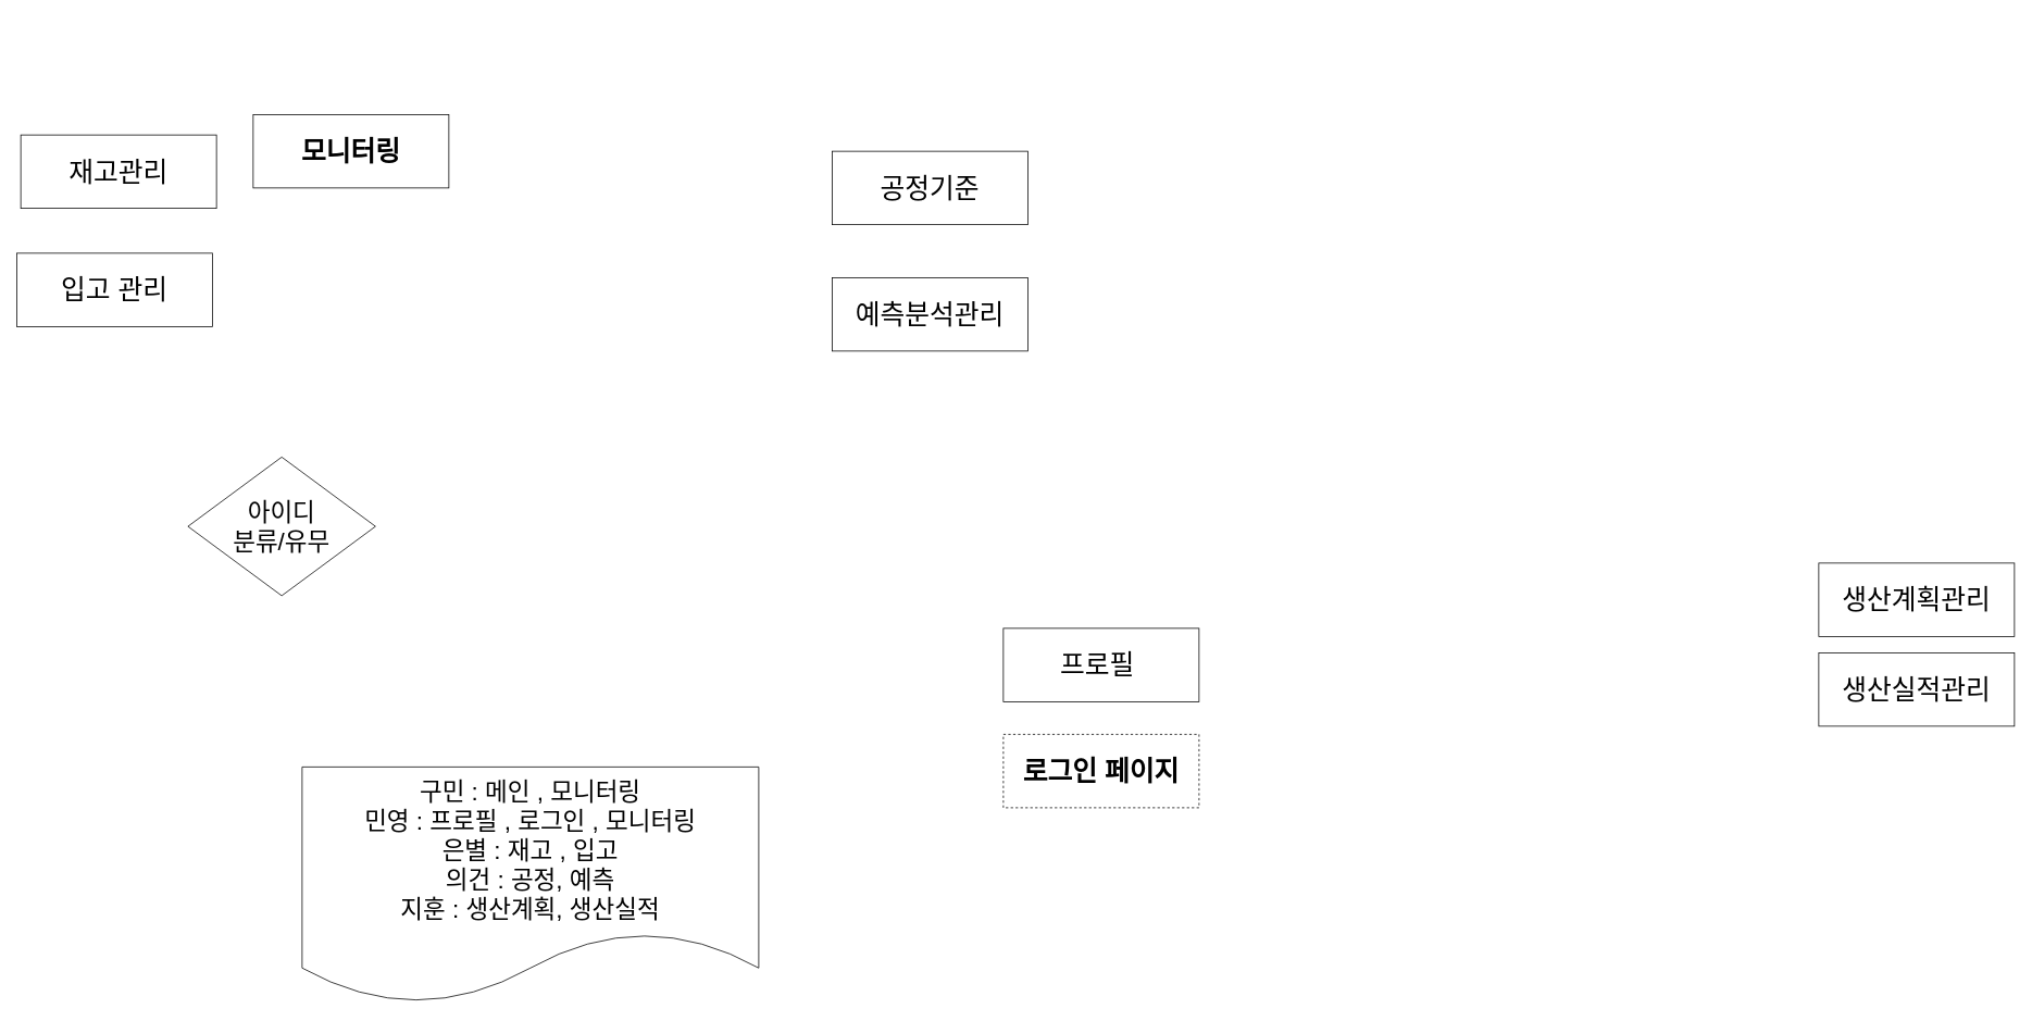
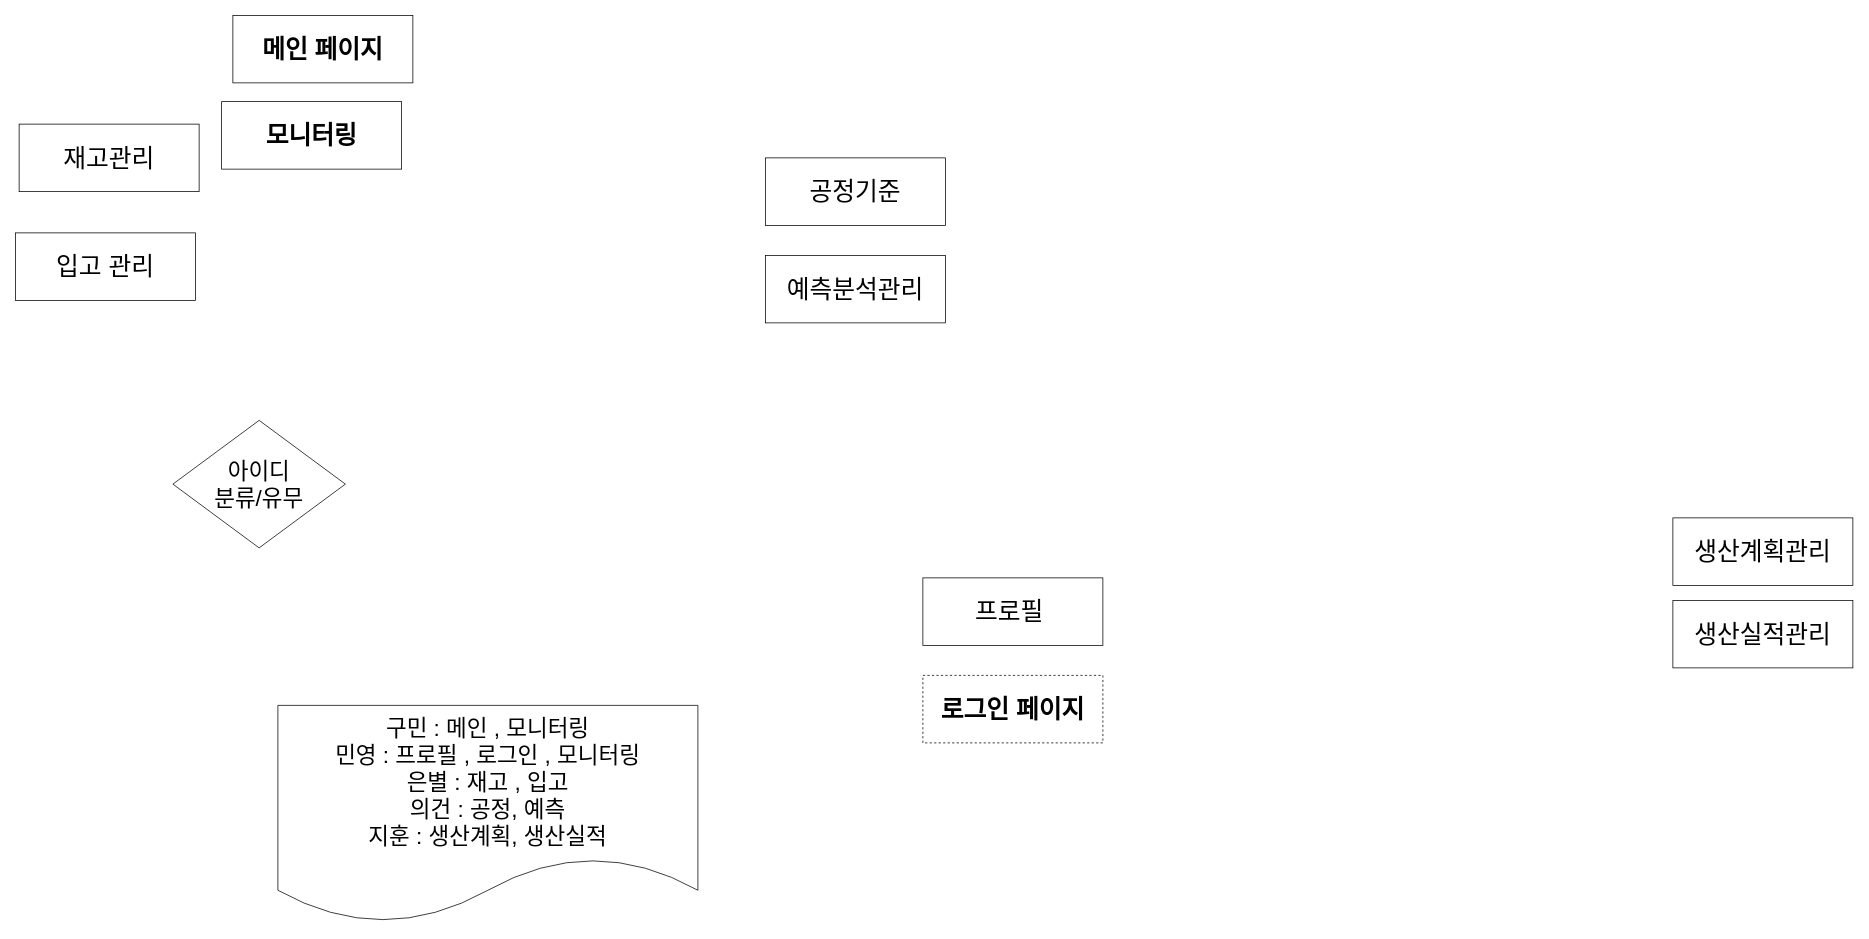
  <mxCell id="0" />
  <mxCell id="1" parent="0" />
+ <mxCell id="2" value="&lt;font style=&quot;font-size: 33px;&quot;&gt;&lt;b style=&quot;font-size: 33px;&quot;&gt;메인 페이지&lt;/b&gt;&lt;/font&gt;" style="rounded=0;whiteSpace=wrap;html=1;fontSize=33;" parent="1" vertex="1"><mxGeometry y="20" width="240" height="90" as="geometry" x="310" /></mxCell>
  <mxCell id="3" value="&lt;font style=&quot;font-size: 33px;&quot;&gt;&lt;b style=&quot;font-size: 33px;&quot;&gt;로그인 페이지&lt;br&gt;&lt;/b&gt;&lt;/font&gt;" style="rounded=0;whiteSpace=wrap;html=1;fontSize=33;dashed=1;" parent="1" vertex="1"><mxGeometry x="1230" y="900" width="240" height="90" as="geometry" /></mxCell>
  <mxCell id="4" value="아이디&lt;br&gt;분류/유무" style="rhombus;whiteSpace=wrap;html=1;fontSize=30;" parent="1" vertex="1"><mxGeometry x="230" y="560" width="230" height="170" as="geometry" /></mxCell>
  <mxCell id="5" value="예측분석관리" style="rounded=0;whiteSpace=wrap;html=1;fontSize=33;" parent="1" vertex="1"><mxGeometry x="1020" y="340" width="240" height="90" as="geometry" /></mxCell>
  <mxCell id="6" value="입고 관리" style="rounded=0;whiteSpace=wrap;html=1;fontSize=33;" parent="1" vertex="1"><mxGeometry x="20" y="310" width="240" height="90" as="geometry" /></mxCell>
  <mxCell id="7" value="생산계획관리" style="rounded=0;whiteSpace=wrap;html=1;fontSize=33;" parent="1" vertex="1"><mxGeometry x="2230" y="690" width="240" height="90" as="geometry" /></mxCell>
  <mxCell id="8" value="재고관리" style="rounded=0;whiteSpace=wrap;html=1;fontSize=33;" parent="1" vertex="1"><mxGeometry x="25" y="165" width="240" height="90" as="geometry" /></mxCell>
  <mxCell id="9" value="프로필&amp;nbsp;" style="rounded=0;whiteSpace=wrap;html=1;fontSize=33;" parent="1" vertex="1"><mxGeometry x="1230" y="770" width="240" height="90" as="geometry" /></mxCell>
- <mxCell id="10" value="&lt;b&gt;모니터링&lt;/b&gt;" style="rounded=0;whiteSpace=wrap;html=1;fontSize=33;" parent="1" vertex="1"><mxGeometry y="140" width="240" height="90" as="geometry" x="310" /></mxCell>
+ <mxCell id="10" value="&lt;b&gt;모니터링&lt;/b&gt;" style="rounded=0;whiteSpace=wrap;html=1;fontSize=33;" parent="1" vertex="1"><mxGeometry x="295" y="135" width="240" height="90" as="geometry" /></mxCell>
  <mxCell id="11" value="생산실적관리" style="rounded=0;whiteSpace=wrap;html=1;fontSize=33;" parent="1" vertex="1"><mxGeometry x="2230" y="800" width="240" height="90" as="geometry" /></mxCell>
  <mxCell id="12" value="구민 : 메인 , 모니터링&lt;br&gt;민영 : 프로필 , 로그인 , 모니터링&lt;br&gt;은별 : 재고 , 입고&lt;br&gt;의건 : 공정, 예측&lt;br&gt;지훈 : 생산계획, 생산실적&lt;br&gt;" style="shape=document;whiteSpace=wrap;html=1;boundedLbl=1;fontSize=30;" parent="1" vertex="1"><mxGeometry x="370" y="940" width="560" height="290" as="geometry" /></mxCell>
- <mxCell id="13" value="공정기준" style="rounded=0;whiteSpace=wrap;html=1;fontSize=33;" parent="1" vertex="1"><mxGeometry x="1020" y="185" width="240" height="90" as="geometry" /></mxCell>
+ <mxCell id="13" value="공정기준" style="rounded=0;whiteSpace=wrap;html=1;fontSize=33;" parent="1" vertex="1"><mxGeometry x="1020" y="210" width="240" height="90" as="geometry" /></mxCell>
